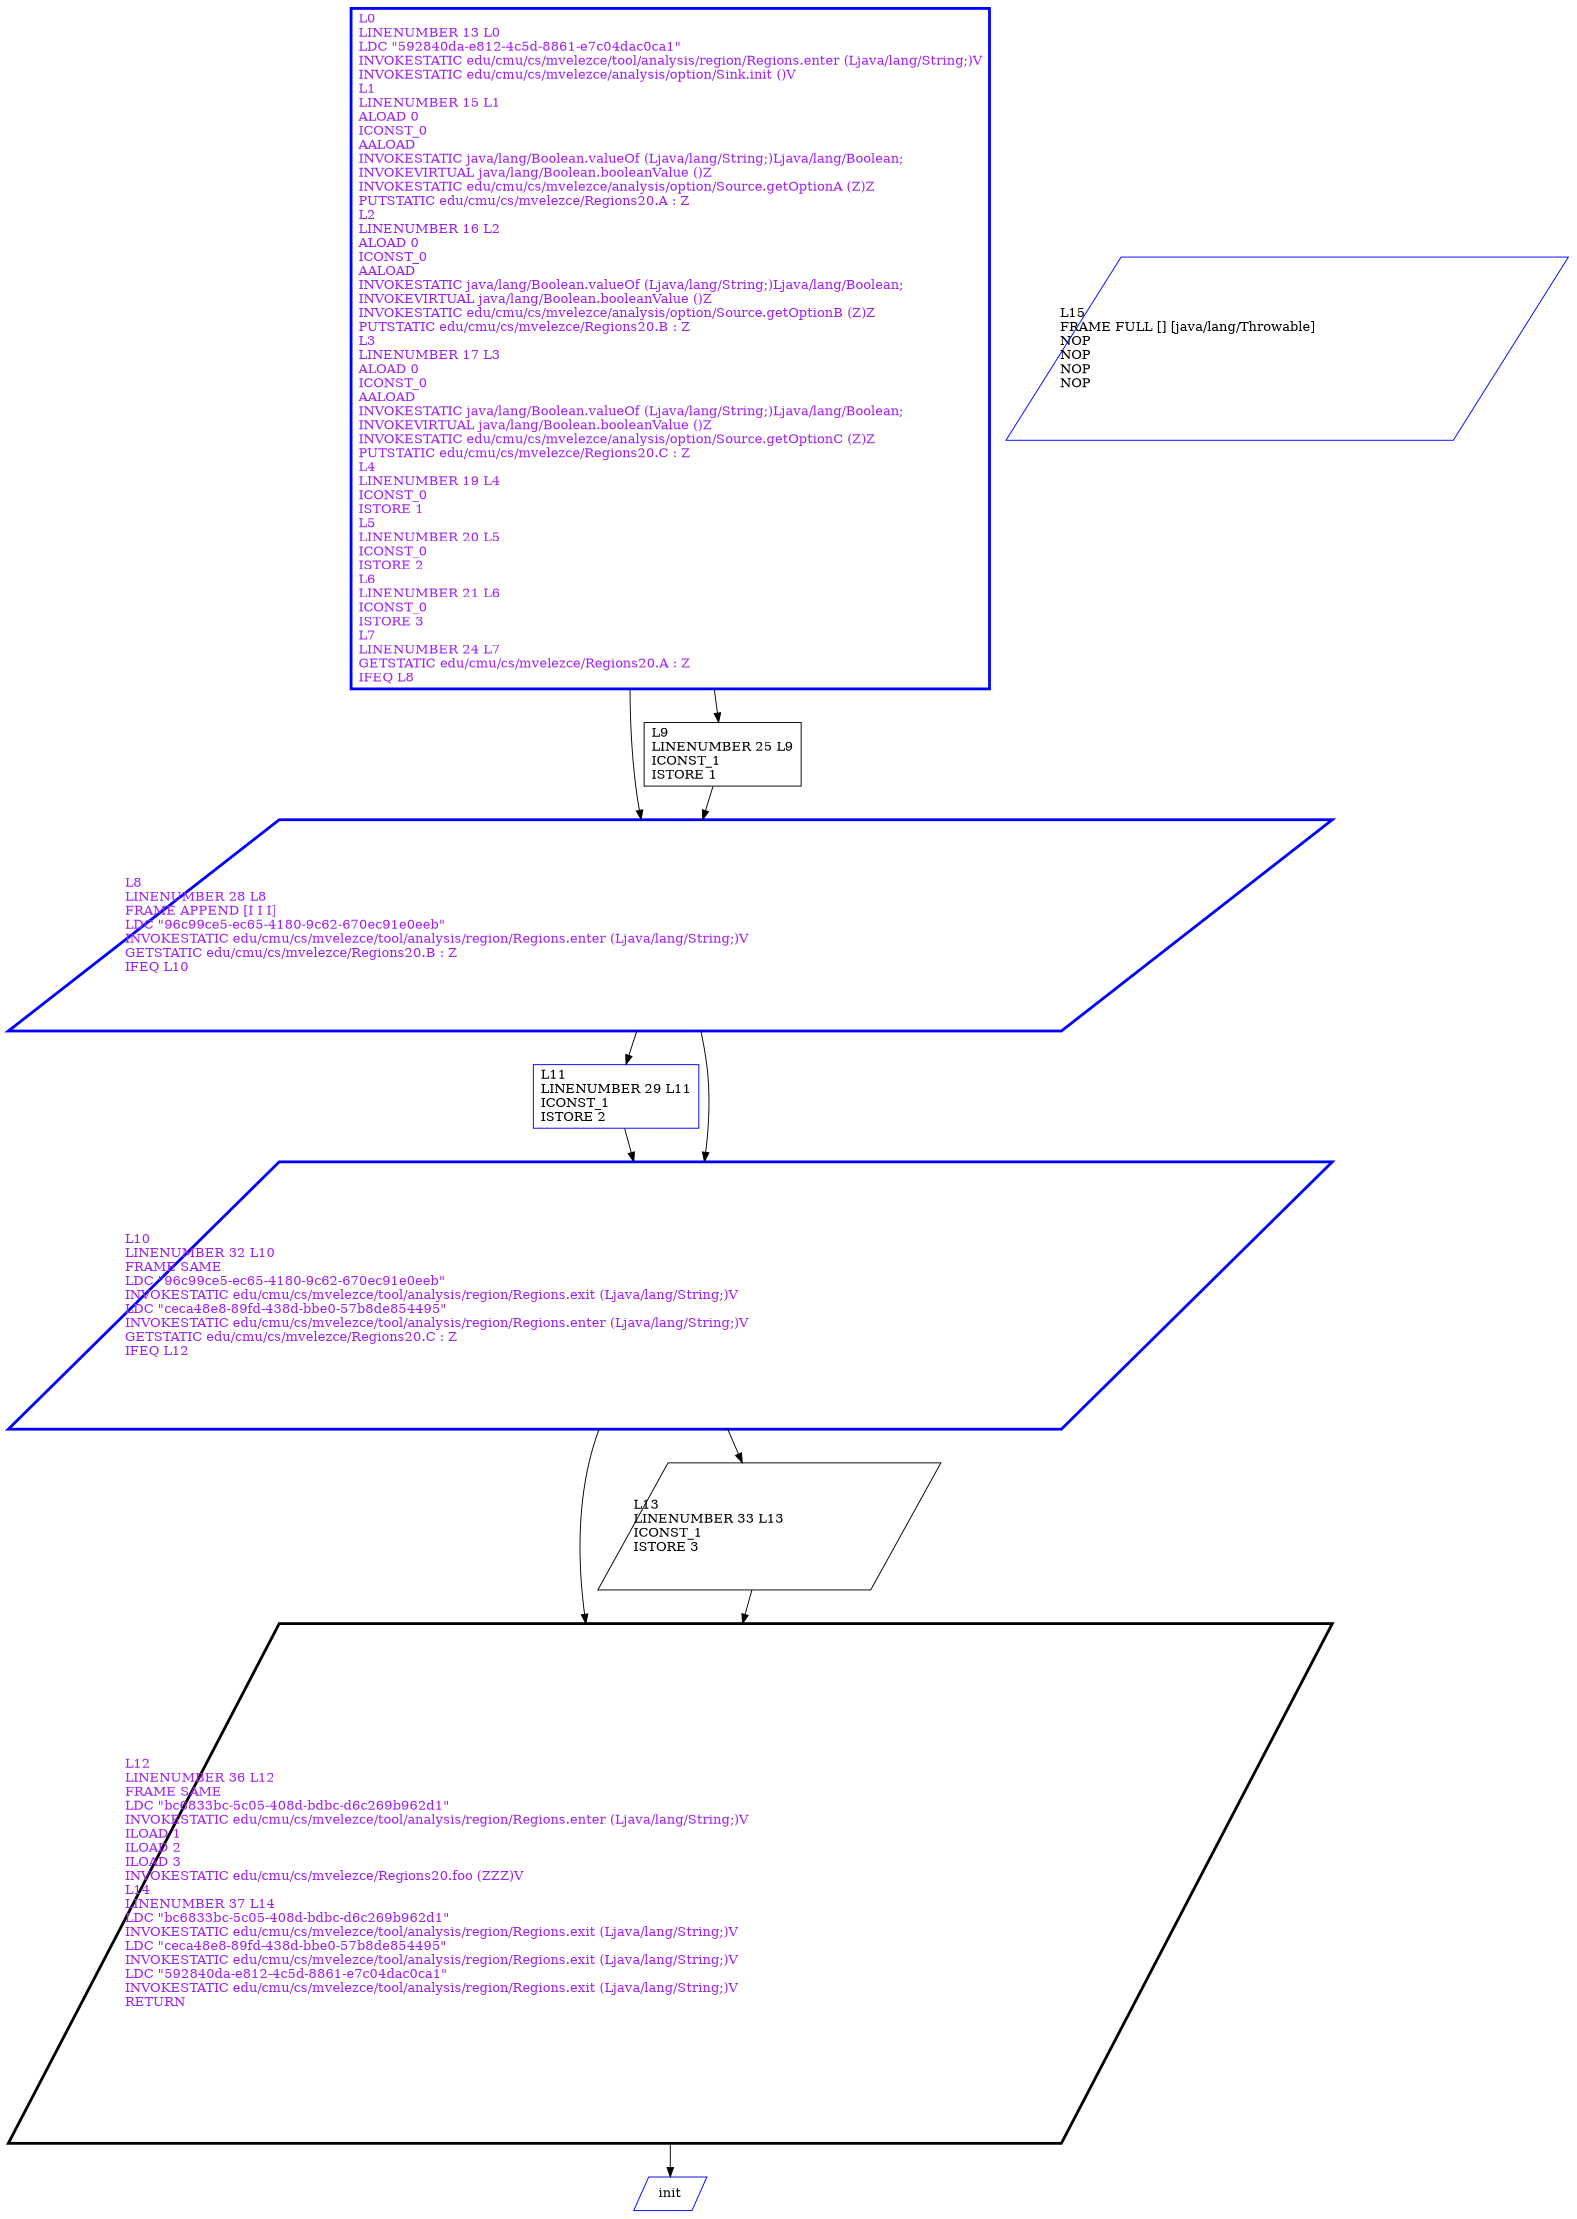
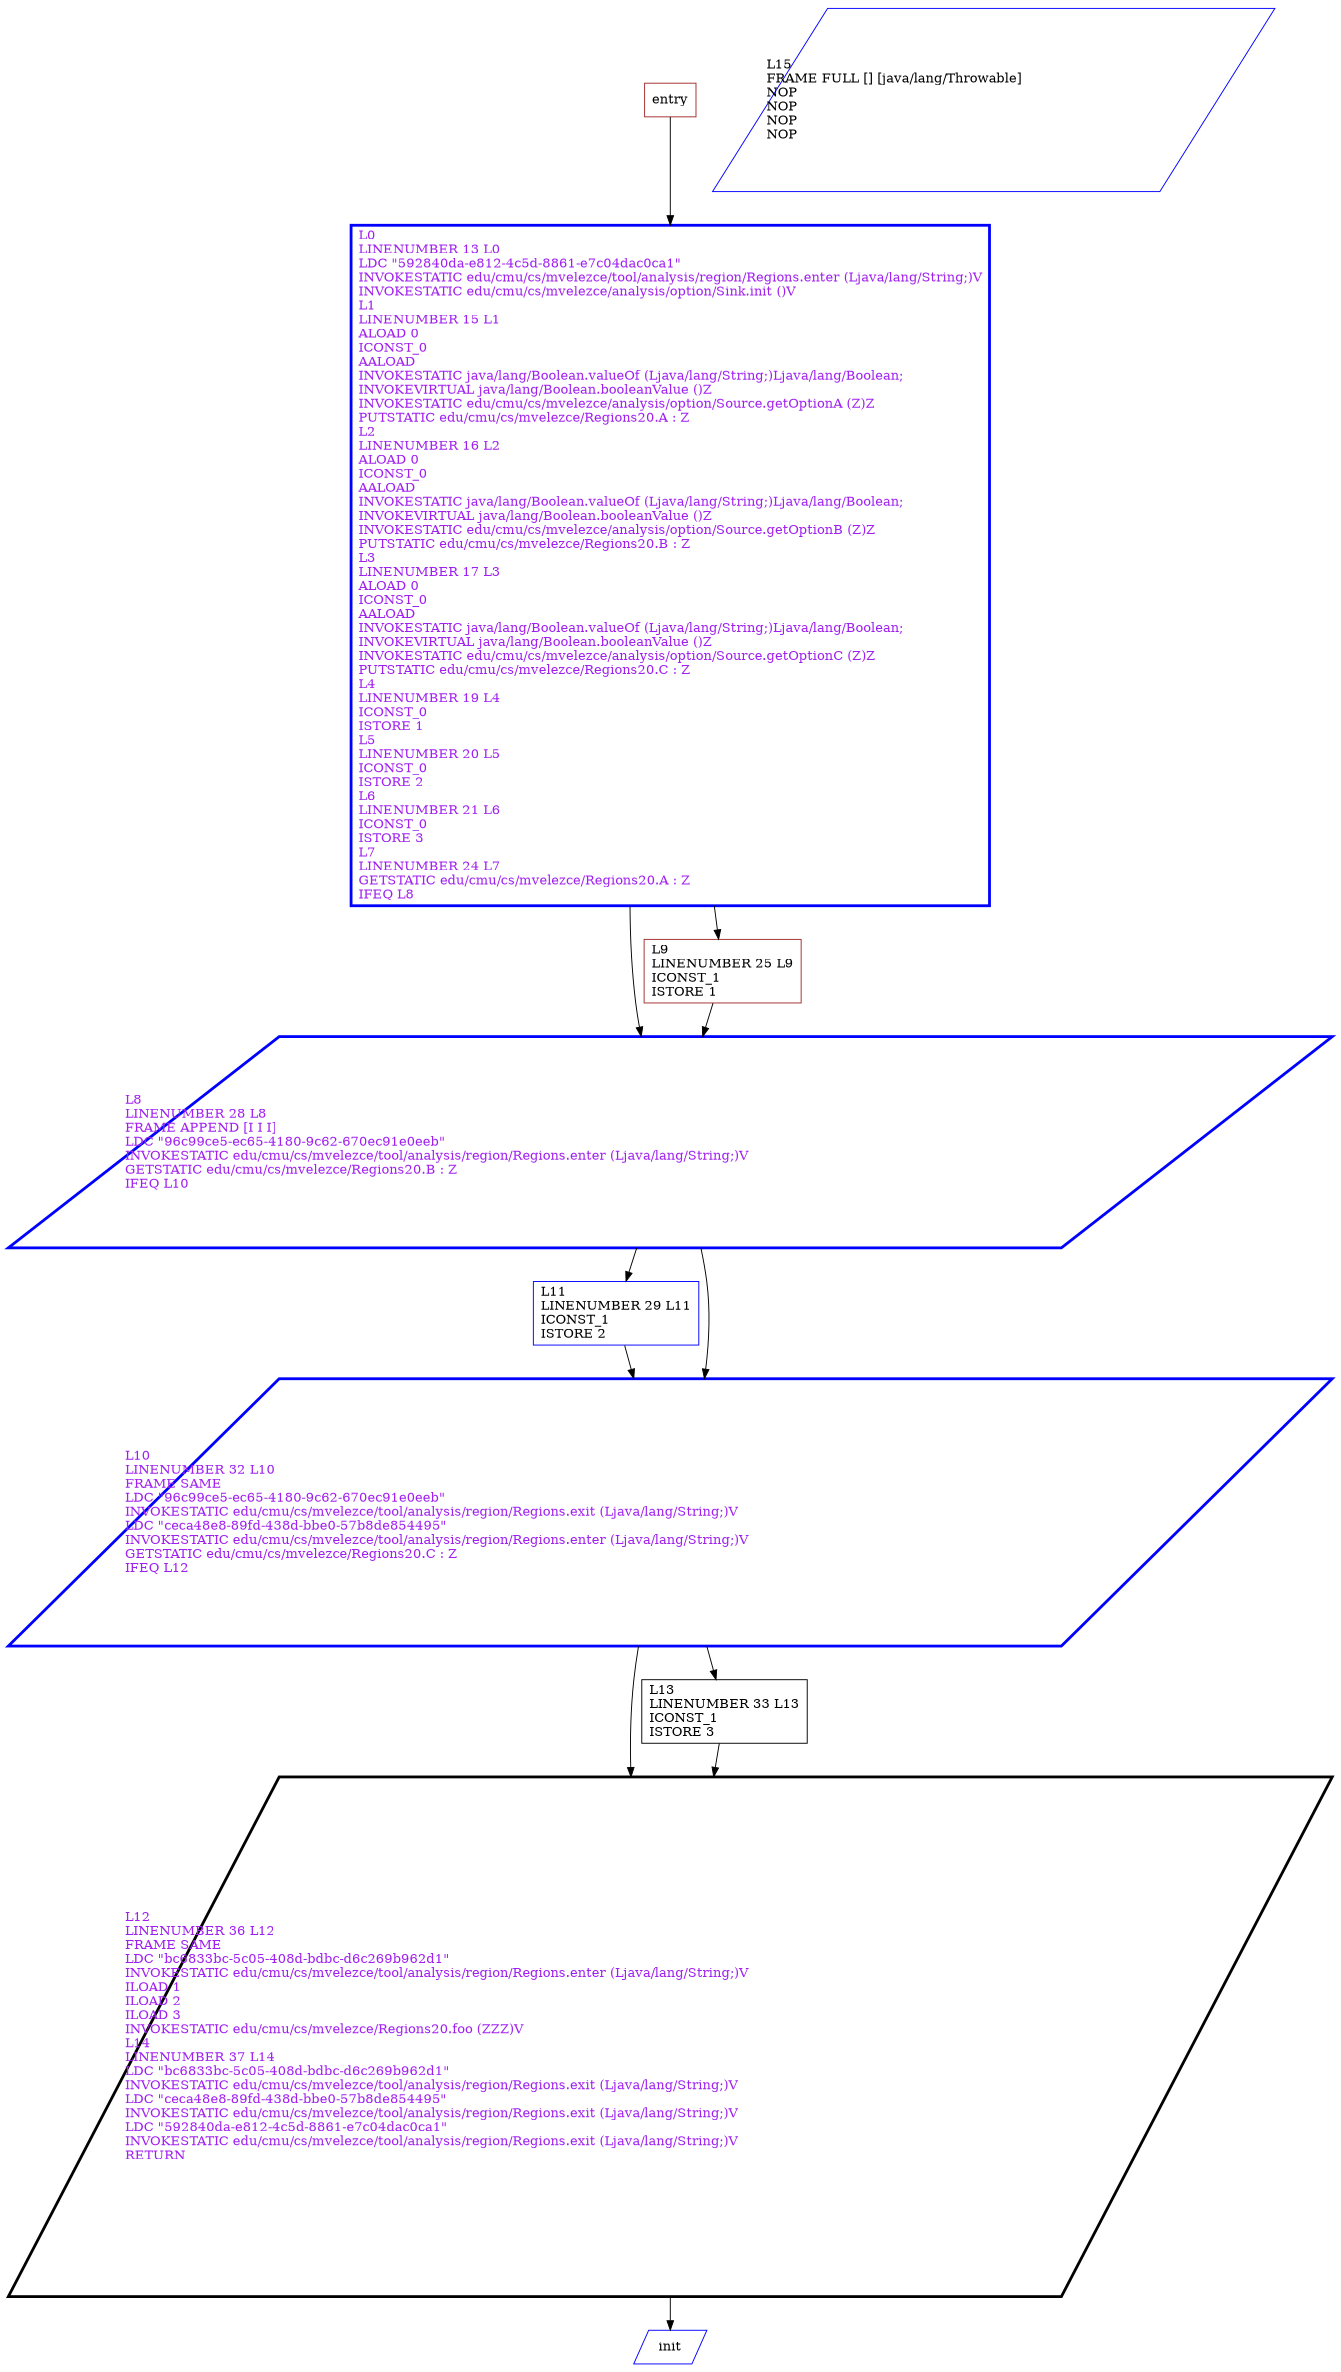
  digraph {
    node [color=blue shape=box]
    n1 [fontcolor=purple label="L0\lLINENUMBER 13 L0\lLDC \"592840da-e812-4c5d-8861-e7c04dac0ca1\"\lINVOKESTATIC edu/cmu/cs/mvelezce/tool/analysis/region/Regions.enter (Ljava/lang/String;)V\lINVOKESTATIC edu/cmu/cs/mvelezce/analysis/option/Sink.init ()V\lL1\lLINENUMBER 15 L1\lALOAD 0\lICONST_0\lAALOAD\lINVOKESTATIC java/lang/Boolean.valueOf (Ljava/lang/String;)Ljava/lang/Boolean;\lINVOKEVIRTUAL java/lang/Boolean.booleanValue ()Z\lINVOKESTATIC edu/cmu/cs/mvelezce/analysis/option/Source.getOptionA (Z)Z\lPUTSTATIC edu/cmu/cs/mvelezce/Regions20.A : Z\lL2\lLINENUMBER 16 L2\lALOAD 0\lICONST_0\lAALOAD\lINVOKESTATIC java/lang/Boolean.valueOf (Ljava/lang/String;)Ljava/lang/Boolean;\lINVOKEVIRTUAL java/lang/Boolean.booleanValue ()Z\lINVOKESTATIC edu/cmu/cs/mvelezce/analysis/option/Source.getOptionB (Z)Z\lPUTSTATIC edu/cmu/cs/mvelezce/Regions20.B : Z\lL3\lLINENUMBER 17 L3\lALOAD 0\lICONST_0\lAALOAD\lINVOKESTATIC java/lang/Boolean.valueOf (Ljava/lang/String;)Ljava/lang/Boolean;\lINVOKEVIRTUAL java/lang/Boolean.booleanValue ()Z\lINVOKESTATIC edu/cmu/cs/mvelezce/analysis/option/Source.getOptionC (Z)Z\lPUTSTATIC edu/cmu/cs/mvelezce/Regions20.C : Z\lL4\lLINENUMBER 19 L4\lICONST_0\lISTORE 1\lL5\lLINENUMBER 20 L5\lICONST_0\lISTORE 2\lL6\lLINENUMBER 21 L6\lICONST_0\lISTORE 3\lL7\lLINENUMBER 24 L7\lGETSTATIC edu/cmu/cs/mvelezce/Regions20.A : Z\lIFEQ L8\l" penwidth=3]
    n2 [fontcolor=purple label="L8\lLINENUMBER 28 L8\lFRAME APPEND [I I I]\lLDC \"96c99ce5-ec65-4180-9c62-670ec91e0eeb\"\lINVOKESTATIC edu/cmu/cs/mvelezce/tool/analysis/region/Regions.enter (Ljava/lang/String;)V\lGETSTATIC edu/cmu/cs/mvelezce/Regions20.B : Z\lIFEQ L10\l" penwidth=3 shape=parallelogram]
-   n3 [color=black label="L9\lLINENUMBER 25 L9\lICONST_1\lISTORE 1\l"]
+   n3 [color=brown label="L9\lLINENUMBER 25 L9\lICONST_1\lISTORE 1\l"]
    n4 [label="L11\lLINENUMBER 29 L11\lICONST_1\lISTORE 2\l"]
    n5 [fontcolor=purple label="L10\lLINENUMBER 32 L10\lFRAME SAME\lLDC \"96c99ce5-ec65-4180-9c62-670ec91e0eeb\"\lINVOKESTATIC edu/cmu/cs/mvelezce/tool/analysis/region/Regions.exit (Ljava/lang/String;)V\lLDC \"ceca48e8-89fd-438d-bbe0-57b8de854495\"\lINVOKESTATIC edu/cmu/cs/mvelezce/tool/analysis/region/Regions.enter (Ljava/lang/String;)V\lGETSTATIC edu/cmu/cs/mvelezce/Regions20.C : Z\lIFEQ L12\l" penwidth=3 shape=parallelogram]
    n6 [color=black fontcolor=purple label="L12\lLINENUMBER 36 L12\lFRAME SAME\lLDC \"bc6833bc-5c05-408d-bdbc-d6c269b962d1\"\lINVOKESTATIC edu/cmu/cs/mvelezce/tool/analysis/region/Regions.enter (Ljava/lang/String;)V\lILOAD 1\lILOAD 2\lILOAD 3\lINVOKESTATIC edu/cmu/cs/mvelezce/Regions20.foo (ZZZ)V\lL14\lLINENUMBER 37 L14\lLDC \"bc6833bc-5c05-408d-bdbc-d6c269b962d1\"\lINVOKESTATIC edu/cmu/cs/mvelezce/tool/analysis/region/Regions.exit (Ljava/lang/String;)V\lLDC \"ceca48e8-89fd-438d-bbe0-57b8de854495\"\lINVOKESTATIC edu/cmu/cs/mvelezce/tool/analysis/region/Regions.exit (Ljava/lang/String;)V\lLDC \"592840da-e812-4c5d-8861-e7c04dac0ca1\"\lINVOKESTATIC edu/cmu/cs/mvelezce/tool/analysis/region/Regions.exit (Ljava/lang/String;)V\lRETURN\l" penwidth=3 shape=parallelogram]
    n7 [label=init shape=parallelogram]
-   n8 [color=black label="L13\lLINENUMBER 33 L13\lICONST_1\lISTORE 3\l" shape=parallelogram]
+   n8 [color=black label="L13\lLINENUMBER 33 L13\lICONST_1\lISTORE 3\l"]
    n9 [label="L15\lFRAME FULL [] [java/lang/Throwable]\lNOP\lNOP\lNOP\lNOP\l" shape=parallelogram]
+   entry [color=brown]
    n1 -> n2
    n1 -> n3
    n2 -> n4
    n2 -> n5
    n3 -> n2
    n4 -> n5
    n5 -> n6
    n5 -> n8
    n6 -> n7
    n8 -> n6
+   entry -> n1
  }
